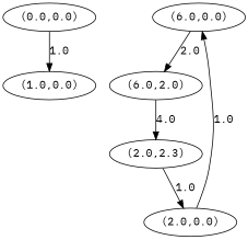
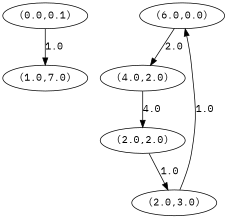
  digraph {
    fontname="IBM Plex Mono"
    node [fontname="IBM Plex Mono"]
    edge [fontname="IBM Plex Mono"]
-   n1 [label="(0.0,0.0)"]
-   n2 [label="(1.0,0.0)"]
+   n1 [label="(0.0,0.1)"]
+   n2 [label="(1.0,7.0)"]
    n3 [label="(6.0,0.0)"]
-   n4 [label="(6.0,2.0)"]
-   n5 [label="(2.0,2.3)"]
-   n6 [label="(2.0,0.0)"]
+   n4 [label="(4.0,2.0)"]
+   n5 [label="(2.0,2.0)"]
+   n6 [label="(2.0,3.0)"]
    n1 -> n2 [label=1.0]
    n3 -> n4 [label=2.0]
    n4 -> n5 [label=4.0]
    n5 -> n6 [label=1.0]
    n6 -> n3 [label=1.0]
  }
